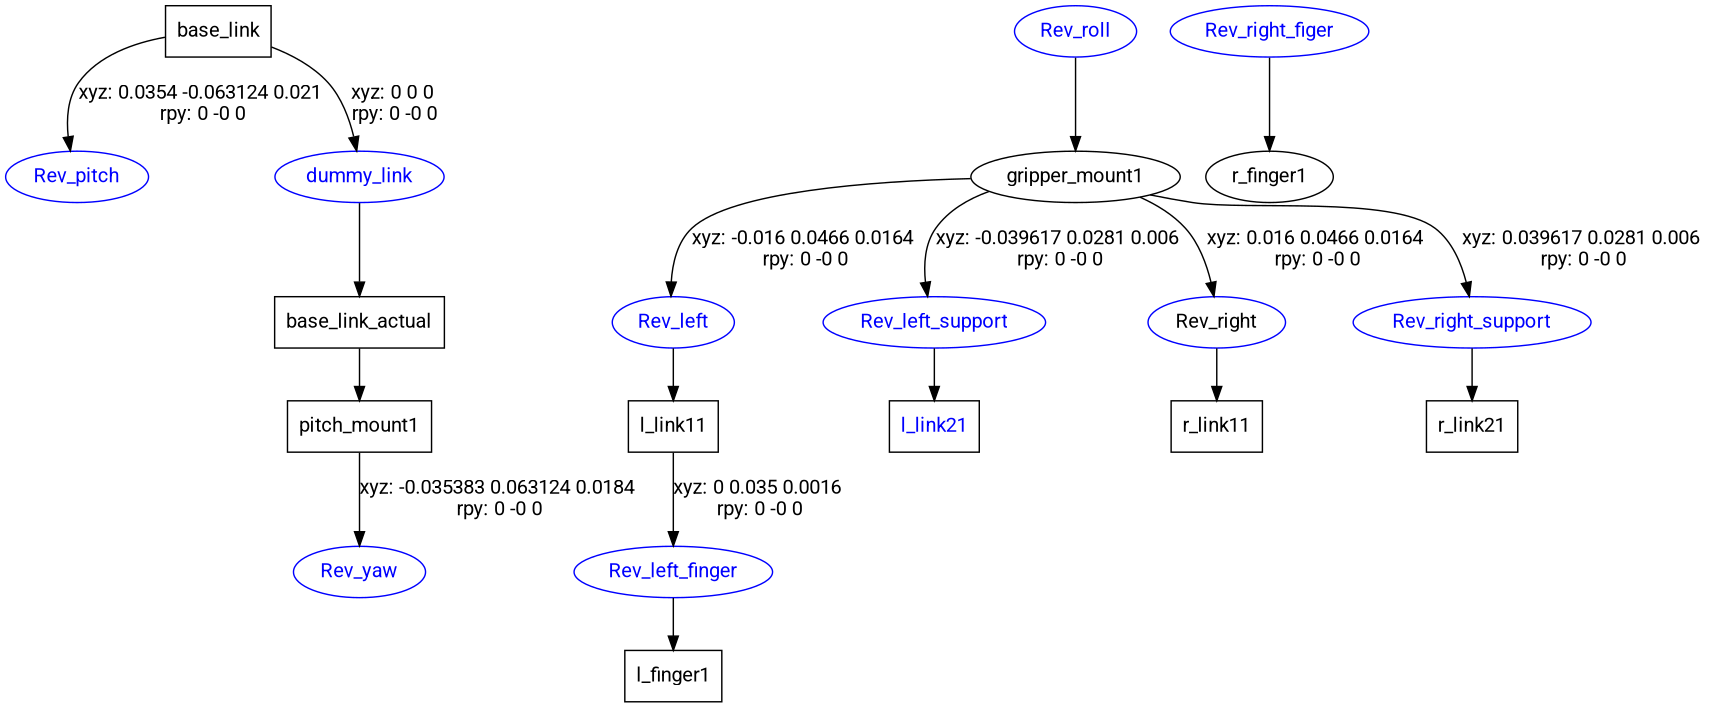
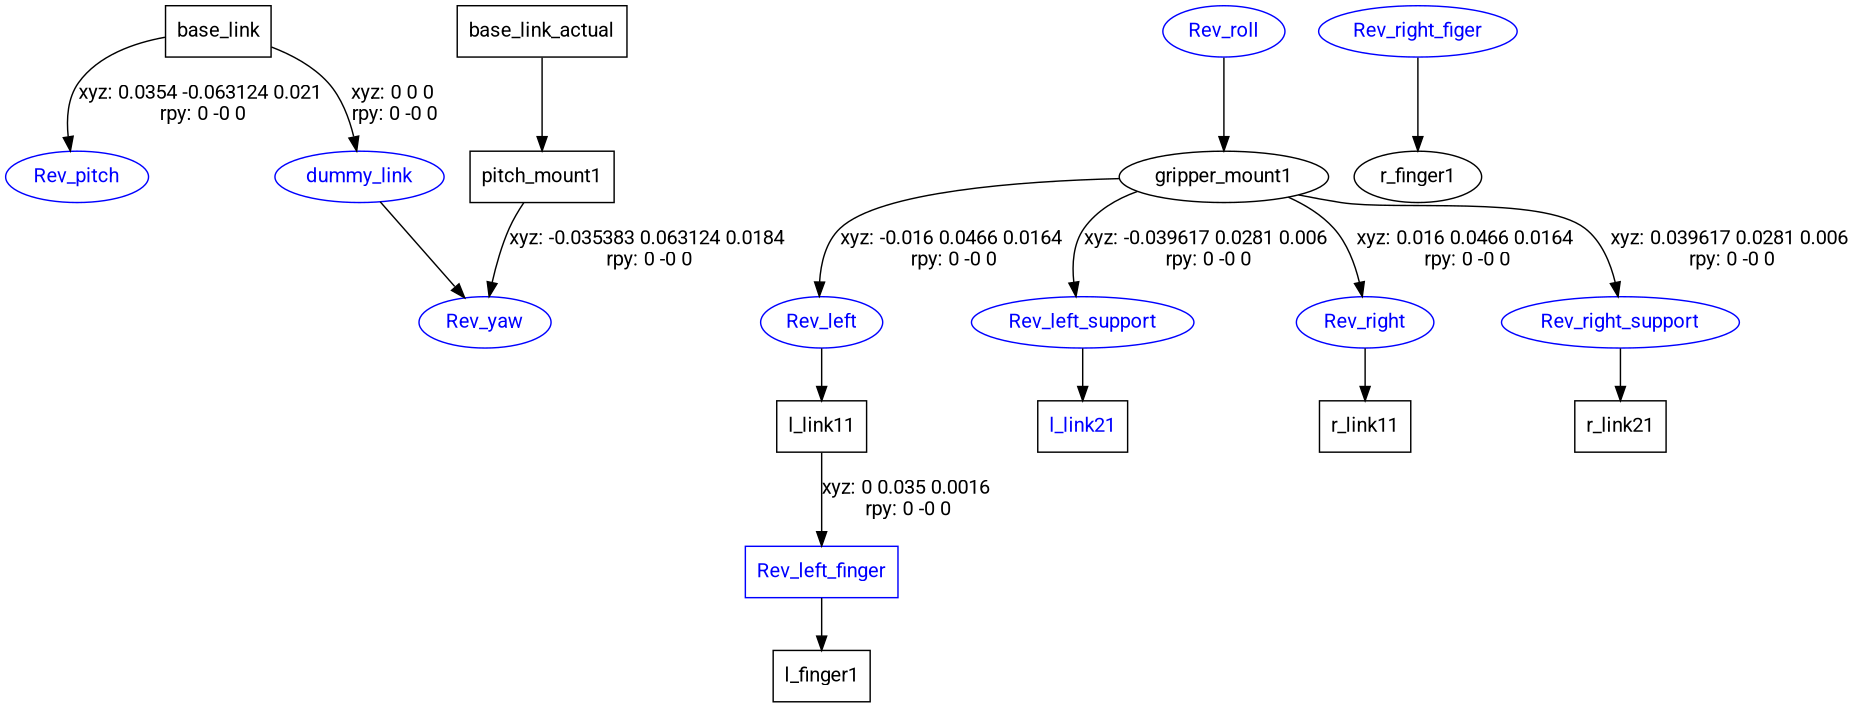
  digraph {
    fontname=Roboto
    node [fontname=Roboto shape=ellipse fontcolor=blue]
    edge [fontname=Roboto]
    n1 [label=base_link shape=box fontcolor=""]
    Rev_pitch [color=blue]
    dummy_link [color=blue]
    n4 [label=base_link_actual shape=box fontcolor=""]
    n5 [label=pitch_mount1 shape=box fontcolor=""]
    Rev_yaw [color=blue]
    Rev_roll [color=blue]
    n8 [label=gripper_mount1 fontcolor=""]
    Rev_left [color=blue]
    Rev_left_support [color=blue]
-   Rev_right [color=blue fontcolor=black]
+   Rev_right [color=blue]
    Rev_right_support [color=blue]
    n13 [label=l_link11 shape=box fontcolor=""]
    n14 [label=l_link21 shape=box]
    n15 [label=r_link11 shape=box fontcolor=""]
    n16 [label=r_link21 shape=box fontcolor=""]
-   Rev_left_finger [color=blue]
+   Rev_left_finger [color=blue shape=box]
    n18 [label=l_finger1 shape=box fontcolor=""]
    Rev_right_figer [color=blue]
    n20 [label=r_finger1 fontcolor=""]
    n1 -> Rev_pitch [label="xyz: 0.0354 -0.063124 0.021 \nrpy: 0 -0 0"]
    n1 -> dummy_link [label="xyz: 0 0 0 \nrpy: 0 -0 0"]
-   dummy_link -> n4
+   dummy_link -> Rev_yaw
    n4 -> n5
    n5 -> Rev_yaw [label="xyz: -0.035383 0.063124 0.0184 \nrpy: 0 -0 0"]
    Rev_roll -> n8
    n8 -> Rev_left [label="xyz: -0.016 0.0466 0.0164 \nrpy: 0 -0 0"]
    n8 -> Rev_left_support [label="xyz: -0.039617 0.0281 0.006 \nrpy: 0 -0 0"]
    n8 -> Rev_right [label="xyz: 0.016 0.0466 0.0164 \nrpy: 0 -0 0"]
    n8 -> Rev_right_support [label="xyz: 0.039617 0.0281 0.006 \nrpy: 0 -0 0"]
    Rev_left -> n13
    Rev_left_support -> n14
    Rev_right -> n15
    Rev_right_support -> n16
    n13 -> Rev_left_finger [label="xyz: 0 0.035 0.0016 \nrpy: 0 -0 0"]
    Rev_left_finger -> n18
    Rev_right_figer -> n20
  }
